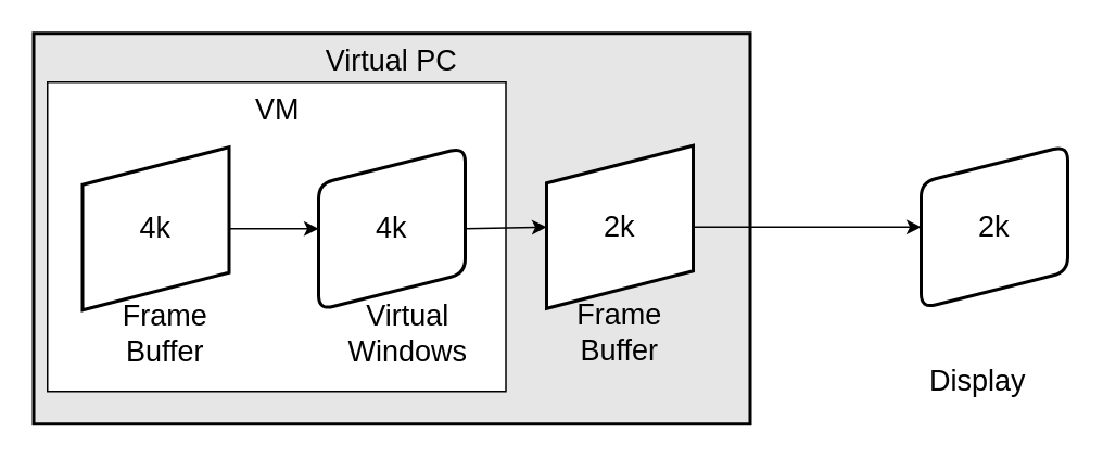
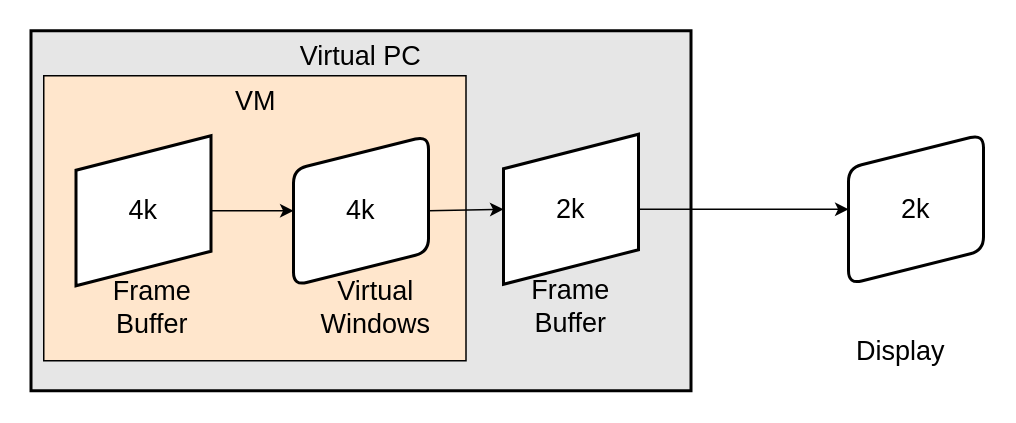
  <mxCell id="0" />
  <mxCell id="1" parent="0" />
  <mxCell id="2" value="Virtual PC" style="rounded=0;whiteSpace=wrap;html=1;strokeWidth=2;fontSize=18;fillColor=#E6E6E6;verticalAlign=top;" parent="1" vertex="1"><mxGeometry x="20" y="20" width="440" height="240" as="geometry" /></mxCell>
  <mxCell id="3" value="2k" style="shape=parallelogram;html=1;strokeWidth=2;perimeter=parallelogramPerimeter;whiteSpace=wrap;rounded=1;arcSize=0;size=0.23;flipH=1;rotation=0;direction=north;fontSize=18;" parent="1" vertex="1"><mxGeometry x="335" y="89" width="90" height="100" as="geometry" /></mxCell>
  <mxCell id="4" value="2k" style="shape=parallelogram;html=1;strokeWidth=2;perimeter=parallelogramPerimeter;whiteSpace=wrap;rounded=1;arcSize=18;size=0.225;flipH=1;rotation=0;direction=south;fontSize=18;" parent="1" vertex="1"><mxGeometry x="565" y="89" width="90" height="100" as="geometry" /></mxCell>
  <mxCell id="5" value="" style="endArrow=classic;html=1;exitX=0.5;exitY=1;exitDx=0;exitDy=0;entryX=0.5;entryY=1;entryDx=0;entryDy=0;" parent="1" source="3" edge="1" target="4"><mxGeometry width="50" height="50" relative="1" as="geometry"><mxPoint x="480" y="116" as="sourcePoint" /><mxPoint x="560" y="116" as="targetPoint" /></mxGeometry></mxCell>
  <mxCell id="6" value="Display" style="text;html=1;strokeColor=none;fillColor=none;align=center;verticalAlign=middle;whiteSpace=wrap;rounded=0;strokeWidth=2;fontSize=18;" parent="1" vertex="1"><mxGeometry x="570" y="219" width="60" height="30" as="geometry" /></mxCell>
  <mxCell id="7" value="Frame Buffer" style="text;html=1;strokeColor=none;fillColor=none;align=center;verticalAlign=middle;whiteSpace=wrap;rounded=0;strokeWidth=2;fontSize=18;" parent="1" vertex="1"><mxGeometry x="350" y="189" width="60" height="30" as="geometry" /></mxCell>
- <mxCell id="8" value="VM" style="rounded=0;whiteSpace=wrap;html=1;verticalAlign=top;fontSize=18;" vertex="1" parent="1"><mxGeometry x="28.5" y="50" width="281.5" height="190" as="geometry" /></mxCell>
+ <mxCell id="8" value="VM" style="rounded=0;whiteSpace=wrap;html=1;verticalAlign=top;fontSize=18;fillColor=#ffe6cc;" vertex="1" parent="1"><mxGeometry x="28.5" y="50" width="281.5" height="190" as="geometry" /></mxCell>
  <mxCell id="9" value="4k" style="shape=parallelogram;html=1;strokeWidth=2;perimeter=parallelogramPerimeter;whiteSpace=wrap;rounded=1;arcSize=0;size=0.23;flipH=1;rotation=0;direction=north;fontSize=18;" vertex="1" parent="1"><mxGeometry x="50" y="90" width="90" height="100" as="geometry" /></mxCell>
  <mxCell id="10" value="4k" style="shape=parallelogram;html=1;strokeWidth=2;perimeter=parallelogramPerimeter;whiteSpace=wrap;rounded=1;arcSize=18;size=0.225;flipH=1;rotation=0;direction=south;fontSize=18;" vertex="1" parent="1"><mxGeometry x="195" y="90" width="90" height="100" as="geometry" /></mxCell>
  <mxCell id="11" value="Frame Buffer" style="text;html=1;strokeColor=none;fillColor=none;align=center;verticalAlign=middle;whiteSpace=wrap;rounded=0;strokeWidth=2;fontSize=18;" vertex="1" parent="1"><mxGeometry x="71" y="190" width="60" height="30" as="geometry" /></mxCell>
  <mxCell id="12" value="Virtual&lt;br&gt;Windows" style="text;html=1;strokeColor=none;fillColor=none;align=center;verticalAlign=middle;whiteSpace=wrap;rounded=0;strokeWidth=2;fontSize=18;" vertex="1" parent="1"><mxGeometry x="220" y="190" width="60" height="30" as="geometry" /></mxCell>
  <mxCell id="13" value="" style="endArrow=classic;html=1;fontSize=18;entryX=0.5;entryY=1;entryDx=0;entryDy=0;" edge="1" parent="1" target="10"><mxGeometry width="50" height="50" relative="1" as="geometry"><mxPoint x="140" y="140" as="sourcePoint" /><mxPoint x="190" y="90" as="targetPoint" /></mxGeometry></mxCell>
  <mxCell id="14" value="" style="endArrow=classic;html=1;fontSize=18;exitX=0.5;exitY=0;exitDx=0;exitDy=0;entryX=0.5;entryY=0;entryDx=0;entryDy=0;" edge="1" parent="1" source="10" target="3"><mxGeometry width="50" height="50" relative="1" as="geometry"><mxPoint x="370" y="450" as="sourcePoint" /><mxPoint x="420" y="400" as="targetPoint" /></mxGeometry></mxCell>
